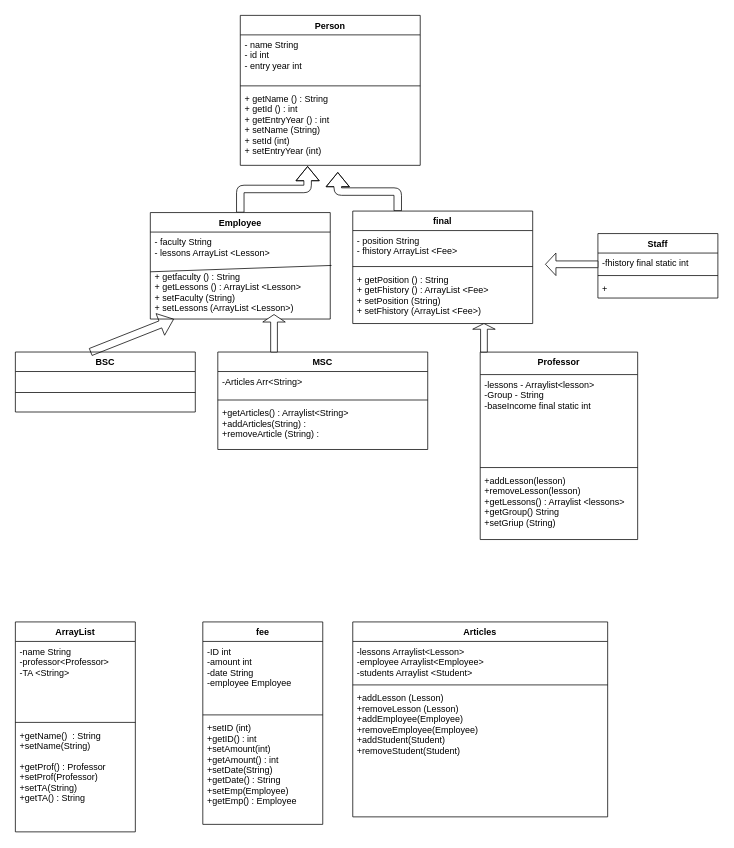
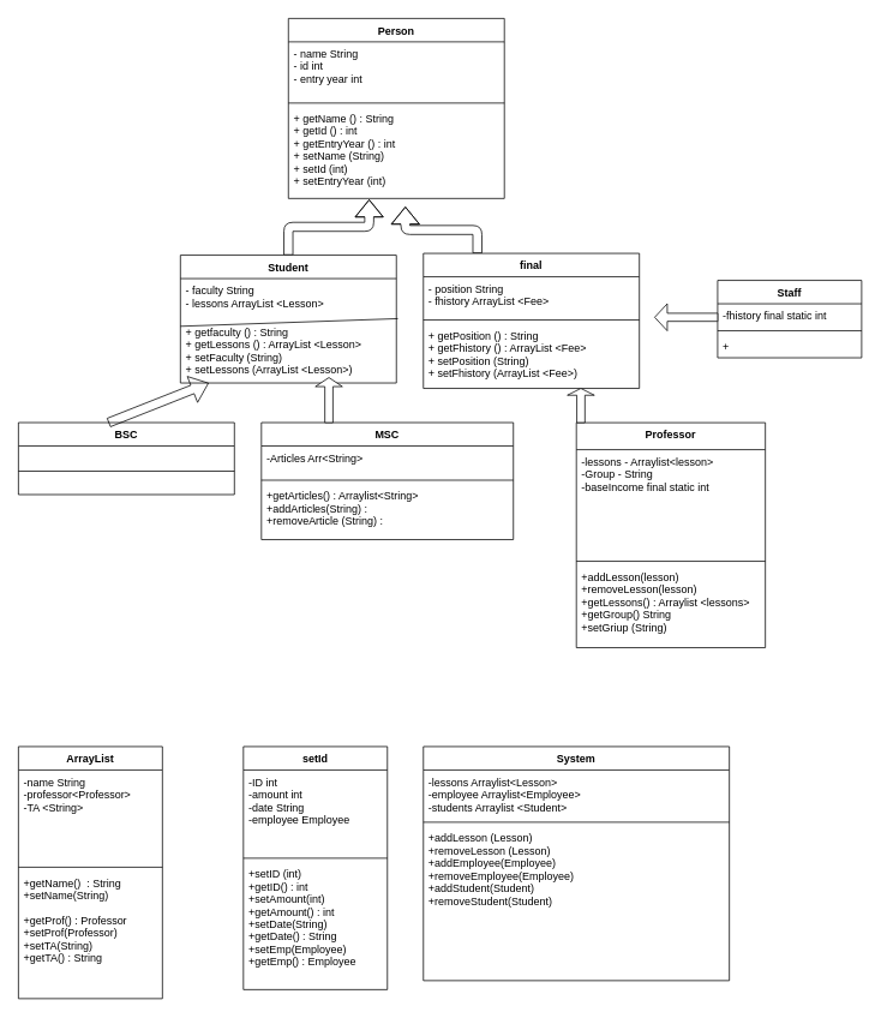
  <mxCell id="0" />
  <mxCell id="1" parent="0" />
  <mxCell id="2" value="Person" style="swimlane;fontStyle=1;align=center;verticalAlign=top;childLayout=stackLayout;horizontal=1;startSize=26;horizontalStack=0;resizeParent=1;resizeParentMax=0;resizeLast=0;collapsible=1;marginBottom=0;" parent="1" vertex="1"><mxGeometry x="320" y="20" width="240" height="200" as="geometry" /></mxCell>
  <mxCell id="3" value="- name String&#10;- id int&#10;- entry year int &#10;&#10;" style="text;strokeColor=none;fillColor=none;align=left;verticalAlign=top;spacingLeft=4;spacingRight=4;overflow=hidden;rotatable=0;points=[[0,0.5],[1,0.5]];portConstraint=eastwest;" parent="2" vertex="1"><mxGeometry y="26" width="240" height="64" as="geometry" /></mxCell>
  <mxCell id="4" value="" style="line;strokeWidth=1;fillColor=none;align=left;verticalAlign=middle;spacingTop=-1;spacingLeft=3;spacingRight=3;rotatable=0;labelPosition=right;points=[];portConstraint=eastwest;" parent="2" vertex="1"><mxGeometry y="90" width="240" height="8" as="geometry" /></mxCell>
  <mxCell id="5" value="+ getName () : String&#10;+ getId () : int&#10;+ getEntryYear () : int &#10;+ setName (String) &#10;+ setId (int)&#10;+ setEntryYear (int) &#10;" style="text;strokeColor=none;fillColor=none;align=left;verticalAlign=top;spacingLeft=4;spacingRight=4;overflow=hidden;rotatable=0;points=[[0,0.5],[1,0.5]];portConstraint=eastwest;" parent="2" vertex="1"><mxGeometry y="98" width="240" height="102" as="geometry" /></mxCell>
  <mxCell id="6" style="edgeStyle=orthogonalEdgeStyle;curved=1;orthogonalLoop=1;jettySize=auto;html=1;entryX=0.374;entryY=1.01;entryDx=0;entryDy=0;entryPerimeter=0;shape=flexArrow;" parent="1" source="7" target="5" edge="1"><mxGeometry relative="1" as="geometry" /></mxCell>
- <mxCell id="7" value="Employee" style="swimlane;fontStyle=1;align=center;verticalAlign=top;childLayout=stackLayout;horizontal=1;startSize=26;horizontalStack=0;resizeParent=1;resizeParentMax=0;resizeLast=0;collapsible=1;marginBottom=0;" parent="1" vertex="1"><mxGeometry x="200" y="283" width="240" height="142" as="geometry" /></mxCell>
+ <mxCell id="7" value="Student" style="swimlane;fontStyle=1;align=center;verticalAlign=top;childLayout=stackLayout;horizontal=1;startSize=26;horizontalStack=0;resizeParent=1;resizeParentMax=0;resizeLast=0;collapsible=1;marginBottom=0;" parent="1" vertex="1"><mxGeometry x="200" y="283" width="240" height="142" as="geometry" /></mxCell>
  <mxCell id="8" value="- faculty String&#10;- lessons ArrayList &lt;Lesson&gt;&#10;&#10;" style="text;strokeColor=none;fillColor=none;align=left;verticalAlign=top;spacingLeft=4;spacingRight=4;overflow=hidden;rotatable=0;points=[[0,0.5],[1,0.5]];portConstraint=eastwest;" parent="7" vertex="1"><mxGeometry y="26" width="240" height="46" as="geometry" /></mxCell>
  <mxCell id="9" value="" style="endArrow=none;html=1;entryX=1.007;entryY=-0.021;entryDx=0;entryDy=0;entryPerimeter=0;" parent="7" target="10" edge="1"><mxGeometry width="50" height="50" relative="1" as="geometry"><mxPoint y="79" as="sourcePoint" /><mxPoint x="170" y="79" as="targetPoint" /></mxGeometry></mxCell>
  <mxCell id="10" value="+ getfaculty () : String&#10;+ getLessons () : ArrayList &lt;Lesson&gt; &#10;+ setFaculty (String) &#10;+ setLessons (ArrayList &lt;Lesson&gt;)&#10;&#10;" style="text;strokeColor=none;fillColor=none;align=left;verticalAlign=top;spacingLeft=4;spacingRight=4;overflow=hidden;rotatable=0;points=[[0,0.5],[1,0.5]];portConstraint=eastwest;" parent="7" vertex="1"><mxGeometry y="72" width="240" height="70" as="geometry" /></mxCell>
  <mxCell id="11" style="edgeStyle=orthogonalEdgeStyle;curved=1;orthogonalLoop=1;jettySize=auto;html=1;exitX=0.25;exitY=0;exitDx=0;exitDy=0;shape=flexArrow;" parent="1" source="12" edge="1"><mxGeometry relative="1" as="geometry"><mxPoint x="450" y="229" as="targetPoint" /><Array as="points"><mxPoint x="530" y="255" /><mxPoint x="450" y="255" /></Array></mxGeometry></mxCell>
  <mxCell id="12" value="final" style="swimlane;fontStyle=1;align=center;verticalAlign=top;childLayout=stackLayout;horizontal=1;startSize=26;horizontalStack=0;resizeParent=1;resizeParentMax=0;resizeLast=0;collapsible=1;marginBottom=0;" parent="1" vertex="1"><mxGeometry x="470" y="281" width="240" height="150" as="geometry" /></mxCell>
  <mxCell id="13" value="- position String&#10;- fhistory ArrayList &lt;Fee&gt;&#10;" style="text;strokeColor=none;fillColor=none;align=left;verticalAlign=top;spacingLeft=4;spacingRight=4;overflow=hidden;rotatable=0;points=[[0,0.5],[1,0.5]];portConstraint=eastwest;" parent="12" vertex="1"><mxGeometry y="26" width="240" height="44" as="geometry" /></mxCell>
  <mxCell id="14" value="" style="line;strokeWidth=1;fillColor=none;align=left;verticalAlign=middle;spacingTop=-1;spacingLeft=3;spacingRight=3;rotatable=0;labelPosition=right;points=[];portConstraint=eastwest;" parent="12" vertex="1"><mxGeometry y="70" width="240" height="8" as="geometry" /></mxCell>
  <mxCell id="15" value="+ getPosition () : String&#10;+ getFhistory () : ArrayList &lt;Fee&gt;&#10;+ setPosition (String) &#10;+ setFhistory (ArrayList &lt;Fee&gt;) &#10;" style="text;strokeColor=none;fillColor=none;align=left;verticalAlign=top;spacingLeft=4;spacingRight=4;overflow=hidden;rotatable=0;points=[[0,0.5],[1,0.5]];portConstraint=eastwest;" parent="12" vertex="1"><mxGeometry y="78" width="240" height="72" as="geometry" /></mxCell>
  <mxCell id="16" value="BSC" style="swimlane;fontStyle=1;align=center;verticalAlign=top;childLayout=stackLayout;horizontal=1;startSize=26;horizontalStack=0;resizeParent=1;resizeParentMax=0;resizeLast=0;collapsible=1;marginBottom=0;" parent="1" vertex="1"><mxGeometry x="20" y="469" width="240" height="80" as="geometry" /></mxCell>
  <mxCell id="17" value="&#10;&#10;" style="text;strokeColor=none;fillColor=none;align=left;verticalAlign=top;spacingLeft=4;spacingRight=4;overflow=hidden;rotatable=0;points=[[0,0.5],[1,0.5]];portConstraint=eastwest;" parent="16" vertex="1"><mxGeometry y="26" width="240" height="24" as="geometry" /></mxCell>
  <mxCell id="18" value="" style="line;strokeWidth=1;fillColor=none;align=left;verticalAlign=middle;spacingTop=-1;spacingLeft=3;spacingRight=3;rotatable=0;labelPosition=right;points=[];portConstraint=eastwest;" parent="16" vertex="1"><mxGeometry y="50" width="240" height="8" as="geometry" /></mxCell>
  <mxCell id="19" value="&#10;&#10;" style="text;strokeColor=none;fillColor=none;align=left;verticalAlign=top;spacingLeft=4;spacingRight=4;overflow=hidden;rotatable=0;points=[[0,0.5],[1,0.5]];portConstraint=eastwest;" parent="16" vertex="1"><mxGeometry y="58" width="240" height="22" as="geometry" /></mxCell>
  <mxCell id="20" value="MSC" style="swimlane;fontStyle=1;align=center;verticalAlign=top;childLayout=stackLayout;horizontal=1;startSize=26;horizontalStack=0;resizeParent=1;resizeParentMax=0;resizeLast=0;collapsible=1;marginBottom=0;" parent="1" vertex="1"><mxGeometry x="290" y="469" width="280" height="130" as="geometry" /></mxCell>
  <mxCell id="21" value="-Articles Arr&lt;String&gt;" style="text;strokeColor=none;fillColor=none;align=left;verticalAlign=top;spacingLeft=4;spacingRight=4;overflow=hidden;rotatable=0;points=[[0,0.5],[1,0.5]];portConstraint=eastwest;" parent="20" vertex="1"><mxGeometry y="26" width="280" height="34" as="geometry" /></mxCell>
  <mxCell id="22" value="" style="line;strokeWidth=1;fillColor=none;align=left;verticalAlign=middle;spacingTop=-1;spacingLeft=3;spacingRight=3;rotatable=0;labelPosition=right;points=[];portConstraint=eastwest;" parent="20" vertex="1"><mxGeometry y="60" width="280" height="8" as="geometry" /></mxCell>
  <mxCell id="23" value="+getArticles() : Arraylist&lt;String&gt;&#10;+addArticles(String) : &#10;+removeArticle (String) : &#10;" style="text;strokeColor=none;fillColor=none;align=left;verticalAlign=top;spacingLeft=4;spacingRight=4;overflow=hidden;rotatable=0;points=[[0,0.5],[1,0.5]];portConstraint=eastwest;" parent="20" vertex="1"><mxGeometry y="68" width="280" height="62" as="geometry" /></mxCell>
  <mxCell id="24" value="Professor" style="swimlane;fontStyle=1;align=center;verticalAlign=top;childLayout=stackLayout;horizontal=1;startSize=30;horizontalStack=0;resizeParent=1;resizeParentMax=0;resizeLast=0;collapsible=1;marginBottom=0;" parent="1" vertex="1"><mxGeometry x="640" y="469.1" width="210" height="250" as="geometry" /></mxCell>
  <mxCell id="25" value="-lessons - Arraylist&lt;lesson&gt;&#10;-Group - String&#10;-baseIncome final static int&#10;" style="text;strokeColor=none;fillColor=none;align=left;verticalAlign=top;spacingLeft=4;spacingRight=4;overflow=hidden;rotatable=0;points=[[0,0.5],[1,0.5]];portConstraint=eastwest;" parent="24" vertex="1"><mxGeometry y="30" width="210" height="120" as="geometry" /></mxCell>
  <mxCell id="26" value="" style="line;strokeWidth=1;fillColor=none;align=left;verticalAlign=middle;spacingTop=-1;spacingLeft=3;spacingRight=3;rotatable=0;labelPosition=right;points=[];portConstraint=eastwest;" parent="24" vertex="1"><mxGeometry y="150" width="210" height="8" as="geometry" /></mxCell>
  <mxCell id="27" value="+addLesson(lesson)&#10;+removeLesson(lesson)&#10;+getLessons() : Arraylist &lt;lessons&gt;&#10;+getGroup() String&#10;+setGriup (String)&#10;" style="text;strokeColor=none;fillColor=none;align=left;verticalAlign=top;spacingLeft=4;spacingRight=4;overflow=hidden;rotatable=0;points=[[0,0.5],[1,0.5]];portConstraint=eastwest;" parent="24" vertex="1"><mxGeometry y="158" width="210" height="92" as="geometry" /></mxCell>
  <mxCell id="28" value="Staff" style="swimlane;fontStyle=1;align=center;verticalAlign=top;childLayout=stackLayout;horizontal=1;startSize=26;horizontalStack=0;resizeParent=1;resizeParentMax=0;resizeLast=0;collapsible=1;marginBottom=0;" vertex="1" parent="1"><mxGeometry x="797" y="311" width="160" height="86" as="geometry" /></mxCell>
  <mxCell id="29" value="-fhistory final static int" style="text;strokeColor=none;fillColor=none;align=left;verticalAlign=top;spacingLeft=4;spacingRight=4;overflow=hidden;rotatable=0;points=[[0,0.5],[1,0.5]];portConstraint=eastwest;" vertex="1" parent="28"><mxGeometry y="26" width="160" height="26" as="geometry" /></mxCell>
  <mxCell id="30" value="" style="line;strokeWidth=1;fillColor=none;align=left;verticalAlign=middle;spacingTop=-1;spacingLeft=3;spacingRight=3;rotatable=0;labelPosition=right;points=[];portConstraint=eastwest;" vertex="1" parent="28"><mxGeometry y="52" width="160" height="8" as="geometry" /></mxCell>
  <mxCell id="31" value="+" style="text;strokeColor=none;fillColor=none;align=left;verticalAlign=top;spacingLeft=4;spacingRight=4;overflow=hidden;rotatable=0;points=[[0,0.5],[1,0.5]];portConstraint=eastwest;" vertex="1" parent="28"><mxGeometry y="60" width="160" height="26" as="geometry" /></mxCell>
  <mxCell id="32" value="ArrayList" style="swimlane;fontStyle=1;align=center;verticalAlign=top;childLayout=stackLayout;horizontal=1;startSize=26;horizontalStack=0;resizeParent=1;resizeParentMax=0;resizeLast=0;collapsible=1;marginBottom=0;" vertex="1" parent="1"><mxGeometry x="20" y="829" width="160" height="280" as="geometry" /></mxCell>
  <mxCell id="33" value="-name String&#10;-professor&lt;Professor&gt;&#10;-TA &lt;String&gt;" style="text;strokeColor=none;fillColor=none;align=left;verticalAlign=top;spacingLeft=4;spacingRight=4;overflow=hidden;rotatable=0;points=[[0,0.5],[1,0.5]];portConstraint=eastwest;" vertex="1" parent="32"><mxGeometry y="26" width="160" height="104" as="geometry" /></mxCell>
  <mxCell id="34" value="" style="line;strokeWidth=1;fillColor=none;align=left;verticalAlign=middle;spacingTop=-1;spacingLeft=3;spacingRight=3;rotatable=0;labelPosition=right;points=[];portConstraint=eastwest;" vertex="1" parent="32"><mxGeometry y="130" width="160" height="8" as="geometry" /></mxCell>
  <mxCell id="35" value="+getName()  : String&#10;+setName(String)&#10;&#10;+getProf() : Professor&#10;+setProf(Professor)&#10;+setTA(String)&#10;+getTA() : String" style="text;strokeColor=none;fillColor=none;align=left;verticalAlign=top;spacingLeft=4;spacingRight=4;overflow=hidden;rotatable=0;points=[[0,0.5],[1,0.5]];portConstraint=eastwest;" vertex="1" parent="32"><mxGeometry y="138" width="160" height="142" as="geometry" /></mxCell>
- <mxCell id="36" value="fee" style="swimlane;fontStyle=1;align=center;verticalAlign=top;childLayout=stackLayout;horizontal=1;startSize=26;horizontalStack=0;resizeParent=1;resizeParentMax=0;resizeLast=0;collapsible=1;marginBottom=0;" vertex="1" parent="1"><mxGeometry x="270" y="829" width="160" height="270" as="geometry" /></mxCell>
+ <mxCell id="36" value="setId" style="swimlane;fontStyle=1;align=center;verticalAlign=top;childLayout=stackLayout;horizontal=1;startSize=26;horizontalStack=0;resizeParent=1;resizeParentMax=0;resizeLast=0;collapsible=1;marginBottom=0;" vertex="1" parent="1"><mxGeometry x="270" y="829" width="160" height="270" as="geometry" /></mxCell>
  <mxCell id="37" value="-ID int &#10;-amount int&#10;-date String&#10;-employee Employee&#10;&#10;" style="text;strokeColor=none;fillColor=none;align=left;verticalAlign=top;spacingLeft=4;spacingRight=4;overflow=hidden;rotatable=0;points=[[0,0.5],[1,0.5]];portConstraint=eastwest;" vertex="1" parent="36"><mxGeometry y="26" width="160" height="94" as="geometry" /></mxCell>
  <mxCell id="38" value="" style="line;strokeWidth=1;fillColor=none;align=left;verticalAlign=middle;spacingTop=-1;spacingLeft=3;spacingRight=3;rotatable=0;labelPosition=right;points=[];portConstraint=eastwest;" vertex="1" parent="36"><mxGeometry y="120" width="160" height="8" as="geometry" /></mxCell>
  <mxCell id="39" value="+setID (int)&#10;+getID() : int&#10;+setAmount(int)&#10;+getAmount() : int&#10;+setDate(String)&#10;+getDate() : String&#10;+setEmp(Employee)&#10;+getEmp() : Employee&#10;" style="text;strokeColor=none;fillColor=none;align=left;verticalAlign=top;spacingLeft=4;spacingRight=4;overflow=hidden;rotatable=0;points=[[0,0.5],[1,0.5]];portConstraint=eastwest;" vertex="1" parent="36"><mxGeometry y="128" width="160" height="142" as="geometry" /></mxCell>
- <mxCell id="40" value="Articles" style="swimlane;fontStyle=1;align=center;verticalAlign=top;childLayout=stackLayout;horizontal=1;startSize=26;horizontalStack=0;resizeParent=1;resizeParentMax=0;resizeLast=0;collapsible=1;marginBottom=0;" vertex="1" parent="1"><mxGeometry x="470" y="829" width="340" height="260" as="geometry" /></mxCell>
+ <mxCell id="40" value="System" style="swimlane;fontStyle=1;align=center;verticalAlign=top;childLayout=stackLayout;horizontal=1;startSize=26;horizontalStack=0;resizeParent=1;resizeParentMax=0;resizeLast=0;collapsible=1;marginBottom=0;" vertex="1" parent="1"><mxGeometry x="470" y="829" width="340" height="260" as="geometry" /></mxCell>
  <mxCell id="41" value="-lessons Arraylist&lt;Lesson&gt;&#10;-employee Arraylist&lt;Employee&gt;&#10;-students Arraylist &lt;Student&gt;&#10;" style="text;strokeColor=none;fillColor=none;align=left;verticalAlign=top;spacingLeft=4;spacingRight=4;overflow=hidden;rotatable=0;points=[[0,0.5],[1,0.5]];portConstraint=eastwest;" vertex="1" parent="40"><mxGeometry y="26" width="340" height="54" as="geometry" /></mxCell>
  <mxCell id="42" value="" style="line;strokeWidth=1;fillColor=none;align=left;verticalAlign=middle;spacingTop=-1;spacingLeft=3;spacingRight=3;rotatable=0;labelPosition=right;points=[];portConstraint=eastwest;" vertex="1" parent="40"><mxGeometry y="80" width="340" height="8" as="geometry" /></mxCell>
  <mxCell id="43" value="+addLesson (Lesson) &#10;+removeLesson (Lesson)&#10;+addEmployee(Employee)&#10;+removeEmployee(Employee)&#10;+addStudent(Student)&#10;+removeStudent(Student)&#10;" style="text;strokeColor=none;fillColor=none;align=left;verticalAlign=top;spacingLeft=4;spacingRight=4;overflow=hidden;rotatable=0;points=[[0,0.5],[1,0.5]];portConstraint=eastwest;" vertex="1" parent="40"><mxGeometry y="88" width="340" height="172" as="geometry" /></mxCell>
  <mxCell id="44" value="" style="shape=flexArrow;endArrow=classic;html=1;" edge="1" parent="1" target="10"><mxGeometry width="50" height="50" relative="1" as="geometry"><mxPoint x="120" y="469.1" as="sourcePoint" /><mxPoint x="170" y="419.1" as="targetPoint" /></mxGeometry></mxCell>
  <mxCell id="45" value="" style="shape=singleArrow;direction=north;whiteSpace=wrap;html=1;" vertex="1" parent="1"><mxGeometry x="350" y="419" width="30" height="50" as="geometry" /></mxCell>
  <mxCell id="46" value="" style="shape=singleArrow;direction=north;whiteSpace=wrap;html=1;" vertex="1" parent="1"><mxGeometry x="630" y="431" width="30" height="38" as="geometry" /></mxCell>
  <mxCell id="47" value="" style="shape=singleArrow;direction=west;whiteSpace=wrap;html=1;" vertex="1" parent="1"><mxGeometry x="727" y="337" width="70" height="30" as="geometry" /></mxCell>
